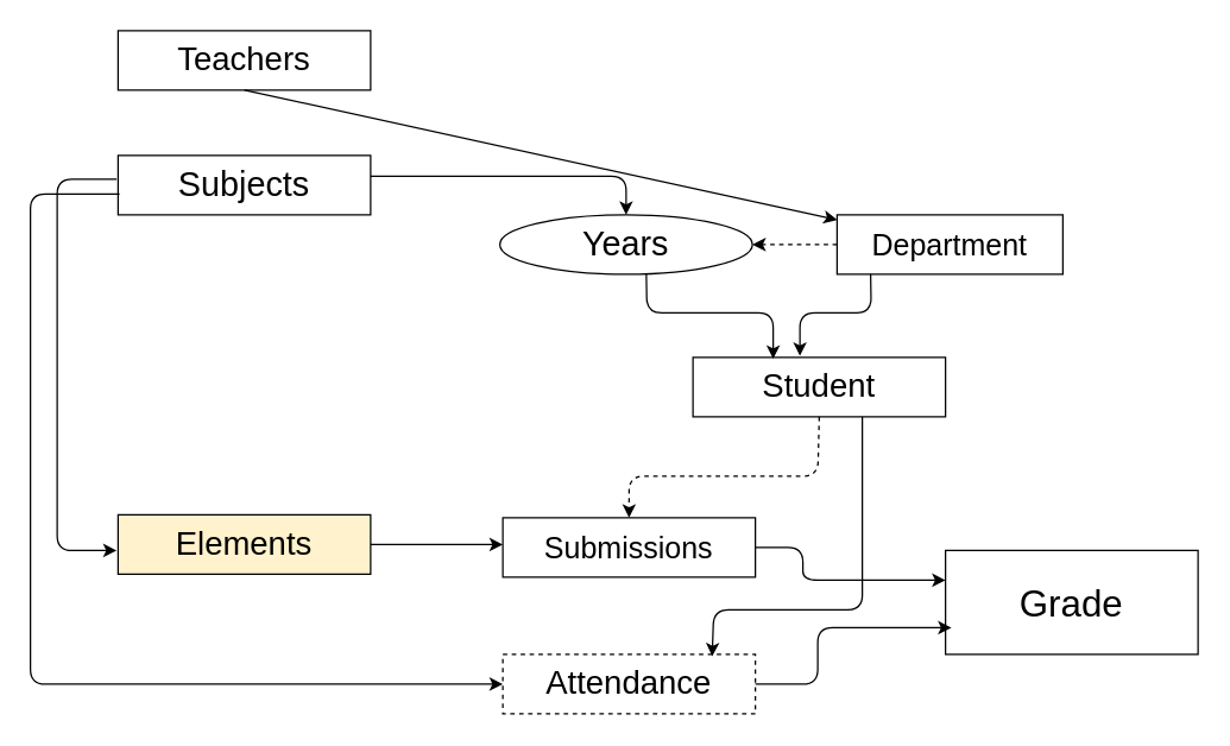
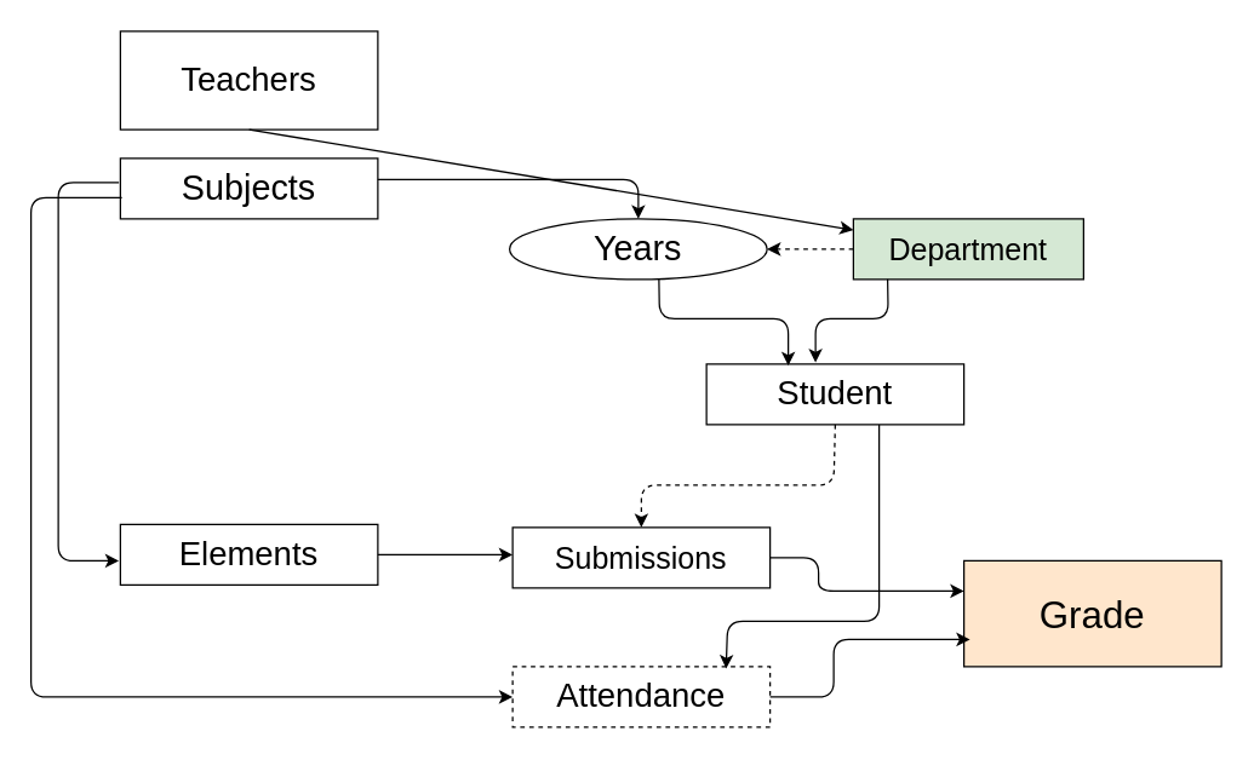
  <mxCell id="0" />
  <mxCell id="1" parent="0" />
- <mxCell id="2" value="&lt;font style=&quot;font-size: 22px&quot;&gt;Teachers&lt;/font&gt;" style="rounded=0;whiteSpace=wrap;html=1;" vertex="1" parent="1"><mxGeometry x="79" y="20" width="170" height="40" as="geometry" /></mxCell>
+ <mxCell id="2" value="&lt;font style=&quot;font-size: 22px&quot;&gt;Teachers&lt;/font&gt;" style="rounded=0;whiteSpace=wrap;html=1;" vertex="1" parent="1"><mxGeometry x="79" y="20" width="170" height="65" as="geometry" /></mxCell>
  <mxCell id="3" value="&lt;font style=&quot;font-size: 23px&quot;&gt;Years&lt;/font&gt;" style="ellipse;whiteSpace=wrap;html=1;" vertex="1" parent="1"><mxGeometry x="336" y="144" width="170" height="40" as="geometry" /></mxCell>
  <mxCell id="4" value="&lt;font style=&quot;font-size: 23px&quot;&gt;Subjects&lt;/font&gt;" style="rounded=0;whiteSpace=wrap;html=1;" vertex="1" parent="1"><mxGeometry x="79" y="104" width="170" height="40" as="geometry" /></mxCell>
  <mxCell id="5" value="" style="endArrow=classic;html=1;exitX=0.5;exitY=1;exitDx=0;exitDy=0;" edge="1" parent="1" source="2" target="8"><mxGeometry width="50" height="50" relative="1" as="geometry"><mxPoint x="148" y="70" as="sourcePoint" /><mxPoint x="198" y="60" as="targetPoint" /></mxGeometry></mxCell>
  <mxCell id="6" value="" style="endArrow=classic;html=1;exitX=0;exitY=0.5;exitDx=0;exitDy=0;entryX=1;entryY=0.5;entryDx=0;entryDy=0;dashed=1;" edge="1" parent="1" source="8" target="3"><mxGeometry width="50" height="50" relative="1" as="geometry"><mxPoint x="349" y="214" as="sourcePoint" /><mxPoint x="497" y="168" as="targetPoint" /><Array as="points" /></mxGeometry></mxCell>
  <mxCell id="7" value="" style="endArrow=classic;html=1;entryX=0.5;entryY=0;entryDx=0;entryDy=0;exitX=1;exitY=0.5;exitDx=0;exitDy=0;" edge="1" parent="1" target="3"><mxGeometry width="50" height="50" relative="1" as="geometry"><mxPoint x="249" y="118" as="sourcePoint" /><mxPoint x="347.92" y="139" as="targetPoint" /><Array as="points"><mxPoint x="421" y="118" /></Array></mxGeometry></mxCell>
- <mxCell id="8" value="&lt;font style=&quot;font-size: 20px&quot;&gt;Department&lt;/font&gt;" style="rounded=0;whiteSpace=wrap;html=1;" vertex="1" parent="1"><mxGeometry x="563" y="144" width="152" height="40" as="geometry" /></mxCell>
+ <mxCell id="8" value="&lt;font style=&quot;font-size: 20px&quot;&gt;Department&lt;/font&gt;" style="rounded=0;whiteSpace=wrap;html=1;fillColor=#d5e8d4;" vertex="1" parent="1"><mxGeometry x="563" y="144" width="152" height="40" as="geometry" /></mxCell>
  <mxCell id="9" value="&lt;font style=&quot;font-size: 22px&quot;&gt;Student&lt;/font&gt;" style="rounded=0;whiteSpace=wrap;html=1;" vertex="1" parent="1"><mxGeometry x="466" y="240" width="170" height="40" as="geometry" /></mxCell>
  <mxCell id="10" value="" style="endArrow=classic;html=1;exitX=0.58;exitY=0.996;exitDx=0;exitDy=0;exitPerimeter=0;" edge="1" parent="1" source="3"><mxGeometry width="50" height="50" relative="1" as="geometry"><mxPoint x="498" y="390" as="sourcePoint" /><mxPoint x="520" y="241" as="targetPoint" /><Array as="points"><mxPoint x="435" y="210" /><mxPoint x="520" y="210" /></Array></mxGeometry></mxCell>
  <mxCell id="11" value="" style="endArrow=classic;html=1;exitX=0.58;exitY=0.996;exitDx=0;exitDy=0;exitPerimeter=0;" edge="1" parent="1"><mxGeometry width="50" height="50" relative="1" as="geometry"><mxPoint x="585.6" y="183.84" as="sourcePoint" /><mxPoint x="538" y="239" as="targetPoint" /><Array as="points"><mxPoint x="586" y="210" /><mxPoint x="538" y="210" /></Array></mxGeometry></mxCell>
- <mxCell id="12" value="&lt;font style=&quot;font-size: 22px&quot;&gt;Elements&lt;/font&gt;" style="rounded=0;whiteSpace=wrap;html=1;fillColor=#fff2cc;" vertex="1" parent="1"><mxGeometry x="79" y="346" width="170" height="40" as="geometry" /></mxCell>
+ <mxCell id="12" value="&lt;font style=&quot;font-size: 22px&quot;&gt;Elements&lt;/font&gt;" style="rounded=0;whiteSpace=wrap;html=1;" vertex="1" parent="1"><mxGeometry x="79" y="346" width="170" height="40" as="geometry" /></mxCell>
  <mxCell id="13" value="" style="endArrow=classic;html=1;" edge="1" parent="1"><mxGeometry width="50" height="50" relative="1" as="geometry"><mxPoint x="78" y="120" as="sourcePoint" /><mxPoint x="78" y="370" as="targetPoint" /><Array as="points"><mxPoint x="38" y="120" /><mxPoint x="38" y="370" /></Array></mxGeometry></mxCell>
  <mxCell id="14" value="&lt;font style=&quot;font-size: 20px&quot;&gt;Submissions&lt;/font&gt;" style="rounded=0;whiteSpace=wrap;html=1;" vertex="1" parent="1"><mxGeometry x="338" y="348" width="170" height="40" as="geometry" /></mxCell>
  <mxCell id="15" value="" style="endArrow=classic;html=1;entryX=0;entryY=0.75;entryDx=0;entryDy=0;" edge="1" parent="1"><mxGeometry width="50" height="50" relative="1" as="geometry"><mxPoint x="249" y="366" as="sourcePoint" /><mxPoint x="338" y="366" as="targetPoint" /></mxGeometry></mxCell>
  <mxCell id="16" value="" style="endArrow=classic;html=1;entryX=0.5;entryY=0;entryDx=0;entryDy=0;exitX=0.5;exitY=1;exitDx=0;exitDy=0;dashed=1;" edge="1" parent="1" source="9" target="14"><mxGeometry width="50" height="50" relative="1" as="geometry"><mxPoint x="398" y="320" as="sourcePoint" /><mxPoint x="448" y="270" as="targetPoint" /><Array as="points"><mxPoint x="550" y="320" /><mxPoint x="423" y="320" /></Array></mxGeometry></mxCell>
  <mxCell id="17" value="&lt;font style=&quot;font-size: 22px&quot;&gt;Attendance&lt;/font&gt;" style="rounded=0;whiteSpace=wrap;html=1;dashed=1;" vertex="1" parent="1"><mxGeometry x="338" y="440" width="170" height="40" as="geometry" /></mxCell>
  <mxCell id="18" value="" style="endArrow=classic;html=1;entryX=0;entryY=0.5;entryDx=0;entryDy=0;" edge="1" parent="1" target="17"><mxGeometry width="50" height="50" relative="1" as="geometry"><mxPoint x="80" y="130" as="sourcePoint" /><mxPoint x="440" y="310" as="targetPoint" /><Array as="points"><mxPoint x="20" y="130" /><mxPoint x="20" y="240" /><mxPoint x="20" y="460" /></Array></mxGeometry></mxCell>
  <mxCell id="19" value="" style="endArrow=classic;html=1;entryX=0.829;entryY=0.031;entryDx=0;entryDy=0;entryPerimeter=0;" edge="1" parent="1" target="17"><mxGeometry width="50" height="50" relative="1" as="geometry"><mxPoint x="580" y="280" as="sourcePoint" /><mxPoint x="480" y="348" as="targetPoint" /><Array as="points"><mxPoint x="580" y="410" /><mxPoint x="480" y="410" /></Array></mxGeometry></mxCell>
- <mxCell id="20" value="&lt;font style=&quot;font-size: 25px&quot;&gt;Grade&lt;/font&gt;" style="rounded=0;whiteSpace=wrap;html=1;" vertex="1" parent="1"><mxGeometry x="636" y="370" width="170" height="70" as="geometry" /></mxCell>
+ <mxCell id="20" value="&lt;font style=&quot;font-size: 25px&quot;&gt;Grade&lt;/font&gt;" style="rounded=0;whiteSpace=wrap;html=1;fillColor=#ffe6cc;" vertex="1" parent="1"><mxGeometry x="636" y="370" width="170" height="70" as="geometry" /></mxCell>
  <mxCell id="21" value="" style="endArrow=classic;html=1;exitX=1;exitY=0.5;exitDx=0;exitDy=0;" edge="1" parent="1" source="14"><mxGeometry width="50" height="50" relative="1" as="geometry"><mxPoint x="390" y="360" as="sourcePoint" /><mxPoint x="636" y="390" as="targetPoint" /><Array as="points"><mxPoint x="540" y="368" /><mxPoint x="540" y="390" /></Array></mxGeometry></mxCell>
  <mxCell id="22" value="" style="endArrow=classic;html=1;exitX=1;exitY=0.5;exitDx=0;exitDy=0;" edge="1" parent="1" source="17"><mxGeometry width="50" height="50" relative="1" as="geometry"><mxPoint x="518" y="400" as="sourcePoint" /><mxPoint x="640" y="422" as="targetPoint" /><Array as="points"><mxPoint x="550" y="460" /><mxPoint x="550" y="422" /></Array></mxGeometry></mxCell>
